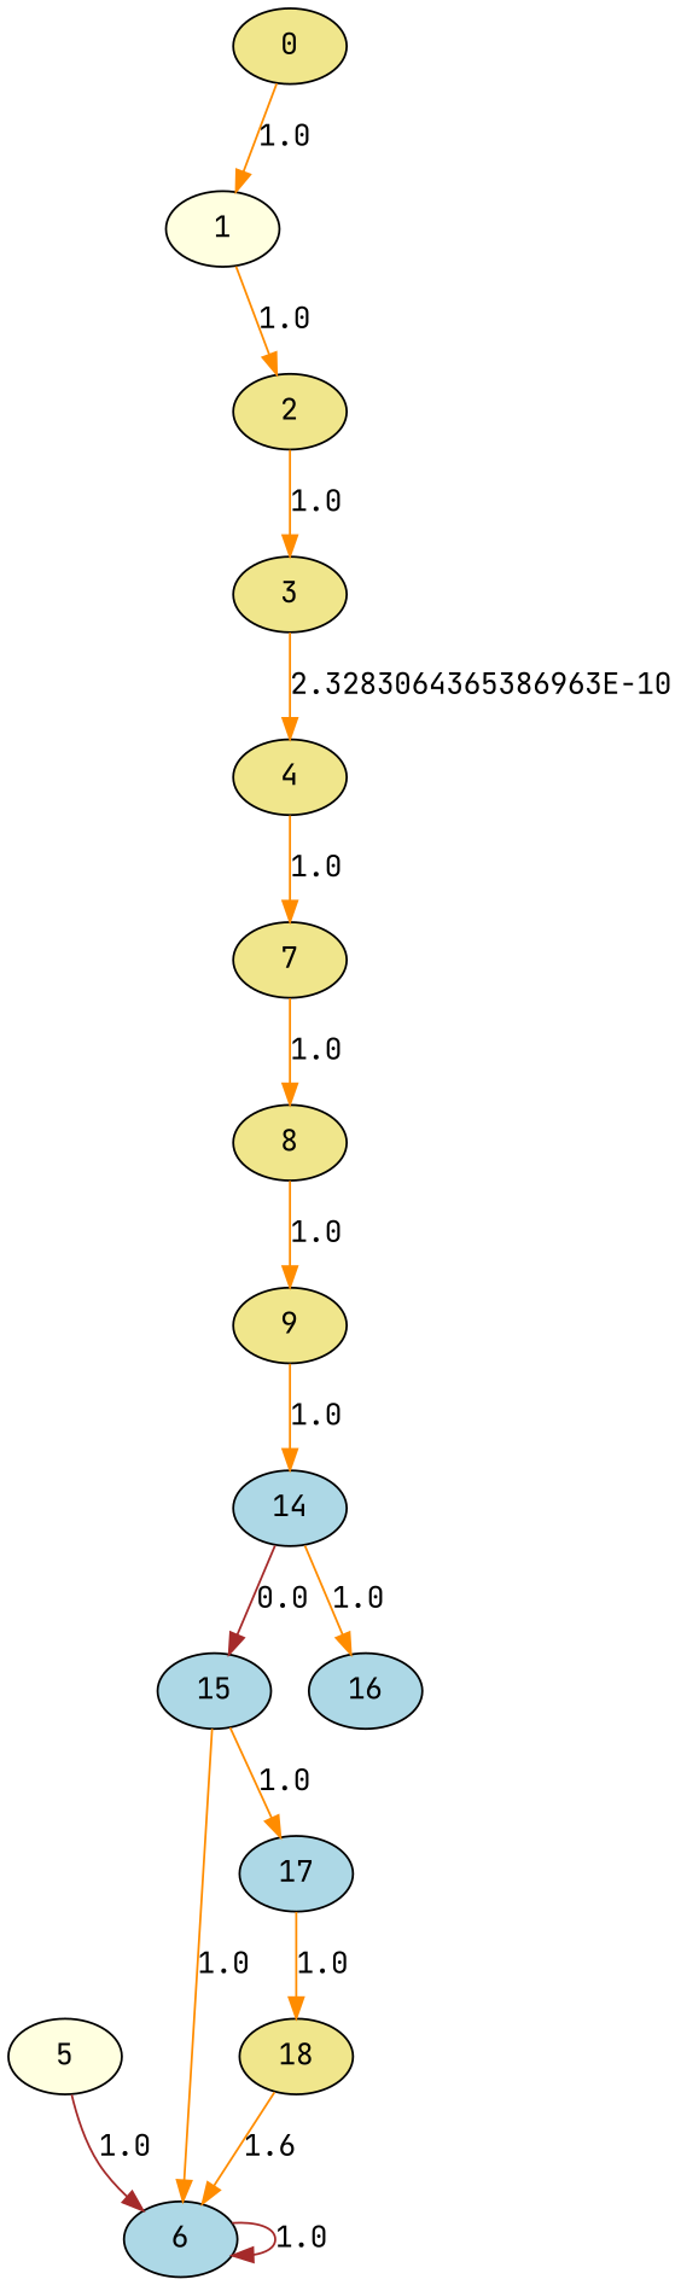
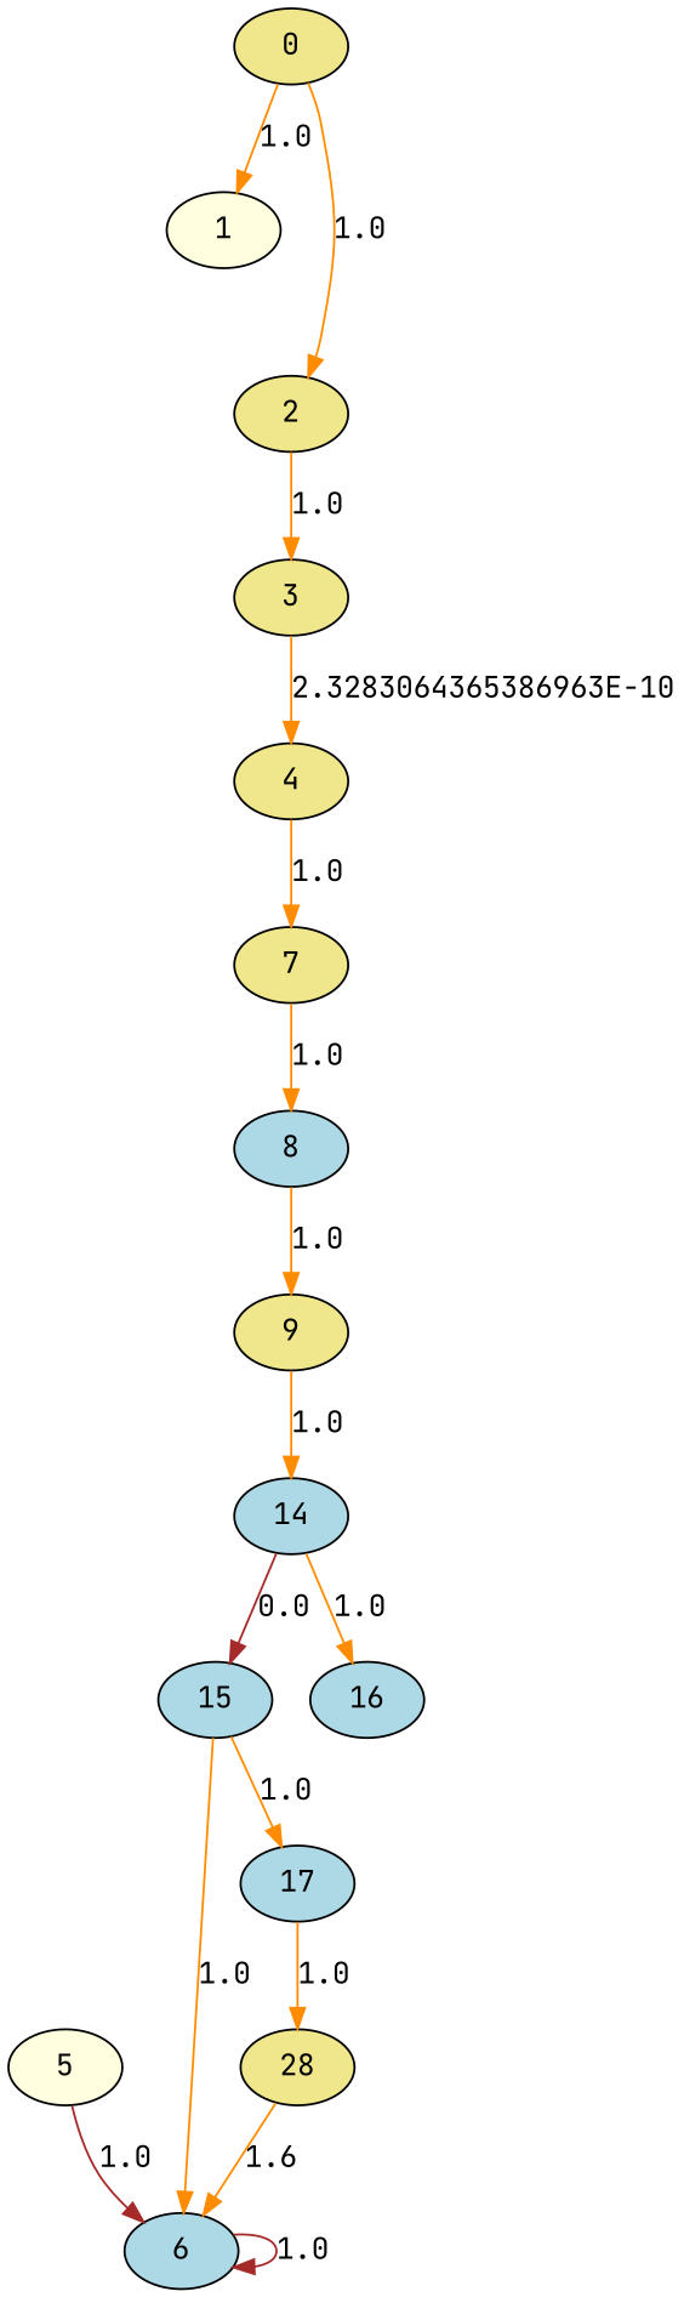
  digraph {
    fontname="JetBrains Mono"
    node [fillcolor=khaki fontname="JetBrains Mono" style=filled]
    edge [color=darkorange fontname="JetBrains Mono"]
    14 [fillcolor=lightblue]
    15 [fillcolor=lightblue]
    16 [fillcolor=lightblue]
    6 [fillcolor=lightblue]
    17 [fillcolor=lightblue]
-   18
+   18 [label=28]
    1 [fillcolor=lightyellow]
    0
    2
    3
    4
    7
    5 [fillcolor=lightyellow]
-   8
+   8 [fillcolor=lightblue]
    9
    14 -> 15 [color=brown label=0.0]
    14 -> 16 [label=1.0]
    15 -> 6 [label=1.0]
    15 -> 17 [label=1.0]
    6 -> 6 [color=brown label=1.0]
    17 -> 18 [label=1.0]
    18 -> 6 [label=1.6]
-   1 -> 2 [label=1.0]
+   0 -> 2 [label=1.0]
    0 -> 1 [label=1.0]
    2 -> 3 [label=1.0]
    3 -> 4 [label="2.3283064365386963E-10"]
    4 -> 7 [label=1.0]
    7 -> 8 [label=1.0]
    5 -> 6 [color=brown label=1.0]
    8 -> 9 [label=1.0]
    9 -> 14 [label=1.0]
  }
